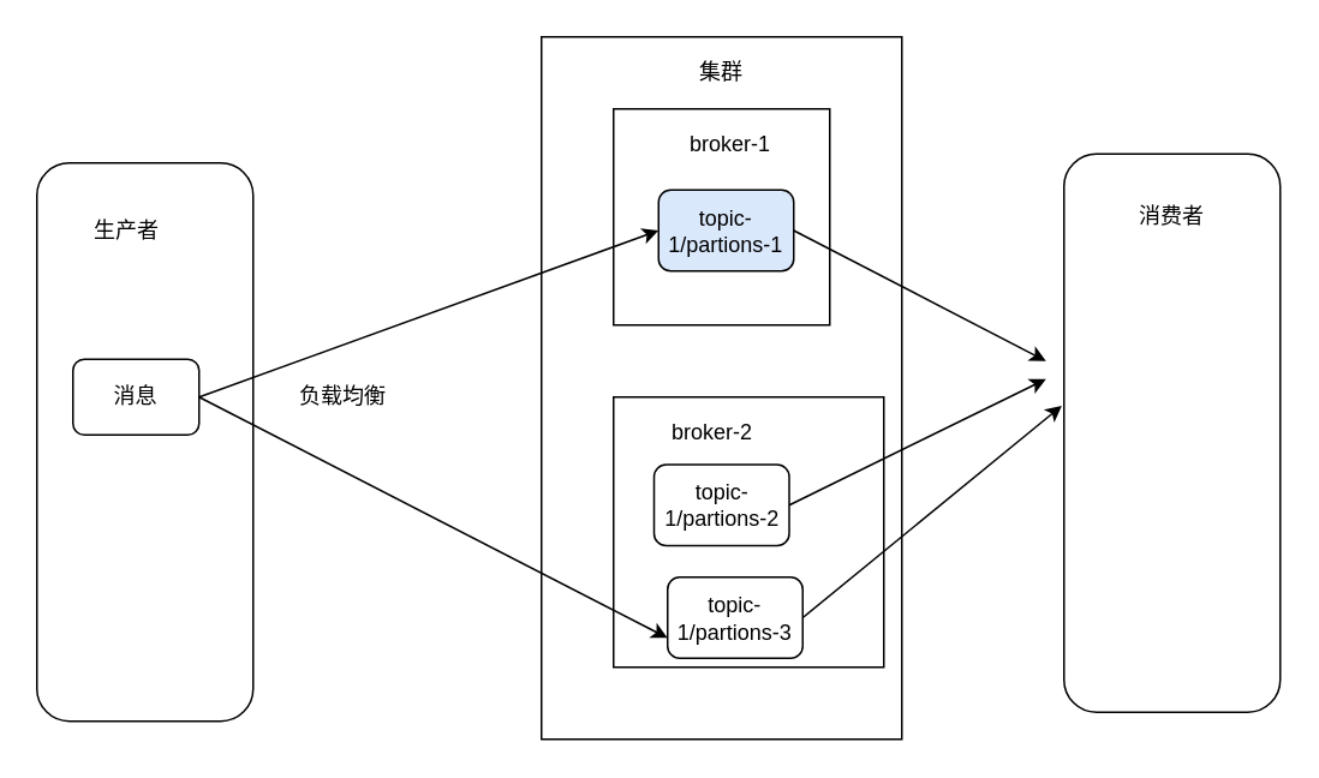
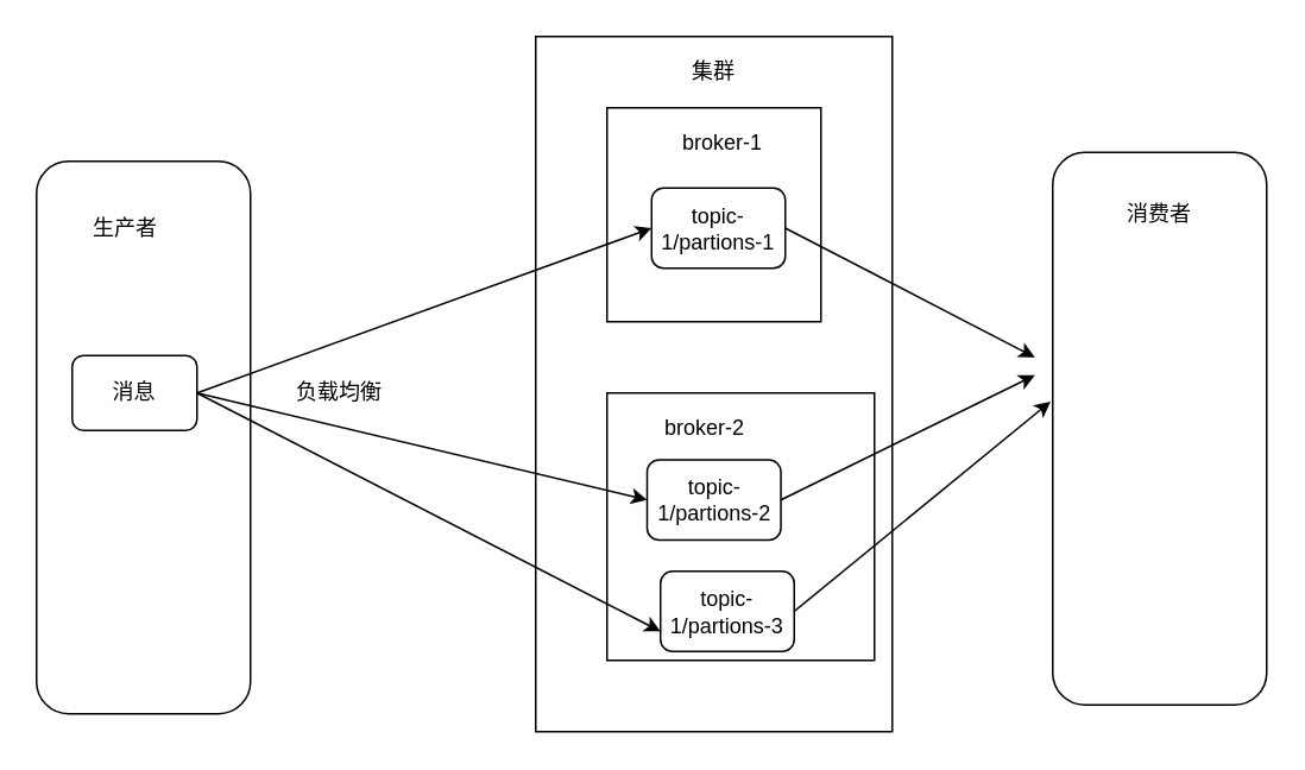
  <mxCell id="0" />
  <mxCell id="1" parent="0" />
  <mxCell id="2" value="" style="rounded=0;whiteSpace=wrap;html=1;" vertex="1" parent="1"><mxGeometry x="300" y="20" width="200" height="390" as="geometry" /></mxCell>
  <mxCell id="3" value="集群" style="text;html=1;strokeColor=none;fillColor=none;align=center;verticalAlign=middle;whiteSpace=wrap;rounded=0;" vertex="1" parent="1"><mxGeometry x="380" y="30" width="40" height="20" as="geometry" /></mxCell>
  <mxCell id="4" value="" style="whiteSpace=wrap;html=1;aspect=fixed;" vertex="1" parent="1"><mxGeometry x="340" y="60" width="120" height="120" as="geometry" /></mxCell>
  <mxCell id="5" value="" style="whiteSpace=wrap;html=1;aspect=fixed;" vertex="1" parent="1"><mxGeometry x="340" y="220" width="150" height="150" as="geometry" /></mxCell>
  <mxCell id="6" value="broker-1" style="text;html=1;strokeColor=none;fillColor=none;align=center;verticalAlign=middle;whiteSpace=wrap;rounded=0;" vertex="1" parent="1"><mxGeometry x="380" y="70" width="50" height="20" as="geometry" /></mxCell>
  <mxCell id="7" value="broker-2" style="text;html=1;strokeColor=none;fillColor=none;align=center;verticalAlign=middle;whiteSpace=wrap;rounded=0;" vertex="1" parent="1"><mxGeometry x="370" y="230" width="50" height="20" as="geometry" /></mxCell>
- <mxCell id="8" value="topic-1/partions-1" style="rounded=1;whiteSpace=wrap;html=1;fillColor=#dae8fc;" vertex="1" parent="1"><mxGeometry x="365" y="105" width="75" height="45" as="geometry" /></mxCell>
+ <mxCell id="8" value="topic-1/partions-1" style="rounded=1;whiteSpace=wrap;html=1;" vertex="1" parent="1"><mxGeometry x="365" y="105" width="75" height="45" as="geometry" /></mxCell>
  <mxCell id="9" value="topic-1/partions-3" style="rounded=1;whiteSpace=wrap;html=1;" vertex="1" parent="1"><mxGeometry x="370" y="320" width="75" height="45" as="geometry" /></mxCell>
  <mxCell id="10" value="topic-1/partions-2" style="rounded=1;whiteSpace=wrap;html=1;" vertex="1" parent="1"><mxGeometry x="362.5" y="257.5" width="75" height="45" as="geometry" /></mxCell>
  <mxCell id="11" value="" style="rounded=1;whiteSpace=wrap;html=1;" vertex="1" parent="1"><mxGeometry x="20" y="90" width="120" height="310" as="geometry" /></mxCell>
  <mxCell id="12" value="消息" style="rounded=1;whiteSpace=wrap;html=1;" vertex="1" parent="1"><mxGeometry x="40" y="199" width="70" height="42" as="geometry" /></mxCell>
  <mxCell id="13" value="生产者" style="text;html=1;strokeColor=none;fillColor=none;align=center;verticalAlign=middle;whiteSpace=wrap;rounded=0;" vertex="1" parent="1"><mxGeometry x="50" y="118" width="40" height="20" as="geometry" /></mxCell>
  <mxCell id="14" value="" style="endArrow=classic;html=1;entryX=0;entryY=0.5;entryDx=0;entryDy=0;exitX=1;exitY=0.5;exitDx=0;exitDy=0;" edge="1" parent="1" source="12" target="8"><mxGeometry width="50" height="50" relative="1" as="geometry"><mxPoint x="170" y="200" as="sourcePoint" /><mxPoint x="220" y="150" as="targetPoint" /></mxGeometry></mxCell>
+ <mxCell id="15" value="" style="endArrow=classic;html=1;entryX=0;entryY=0.5;entryDx=0;entryDy=0;exitX=1;exitY=0.5;exitDx=0;exitDy=0;" edge="1" parent="1" source="12" target="10"><mxGeometry width="50" height="50" relative="1" as="geometry"><mxPoint x="160" y="280" as="sourcePoint" /><mxPoint x="210" y="230" as="targetPoint" /></mxGeometry></mxCell>
  <mxCell id="16" value="" style="endArrow=classic;html=1;entryX=0;entryY=0.75;entryDx=0;entryDy=0;" edge="1" parent="1" target="9"><mxGeometry width="50" height="50" relative="1" as="geometry"><mxPoint x="110" y="220" as="sourcePoint" /><mxPoint x="190" y="250" as="targetPoint" /></mxGeometry></mxCell>
  <mxCell id="17" value="负载均衡" style="text;html=1;strokeColor=none;fillColor=none;align=center;verticalAlign=middle;whiteSpace=wrap;rounded=0;" vertex="1" parent="1"><mxGeometry x="160" y="210" width="60" height="20" as="geometry" /></mxCell>
  <mxCell id="18" value="" style="rounded=1;whiteSpace=wrap;html=1;" vertex="1" parent="1"><mxGeometry x="590" y="85" width="120" height="310" as="geometry" /></mxCell>
  <mxCell id="19" value="消费者" style="text;html=1;strokeColor=none;fillColor=none;align=center;verticalAlign=middle;whiteSpace=wrap;rounded=0;" vertex="1" parent="1"><mxGeometry x="630" y="110" width="40" height="20" as="geometry" /></mxCell>
  <mxCell id="20" value="" style="endArrow=classic;html=1;exitX=1;exitY=0.5;exitDx=0;exitDy=0;" edge="1" parent="1" source="8"><mxGeometry width="50" height="50" relative="1" as="geometry"><mxPoint x="490" y="120" as="sourcePoint" /><mxPoint x="580" y="200" as="targetPoint" /></mxGeometry></mxCell>
  <mxCell id="21" value="" style="endArrow=classic;html=1;exitX=1;exitY=0.5;exitDx=0;exitDy=0;" edge="1" parent="1" source="10"><mxGeometry width="50" height="50" relative="1" as="geometry"><mxPoint x="450.118" y="137.059" as="sourcePoint" /><mxPoint x="580" y="210" as="targetPoint" /></mxGeometry></mxCell>
  <mxCell id="22" value="" style="endArrow=classic;html=1;entryX=-0.01;entryY=0.451;entryDx=0;entryDy=0;exitX=1;exitY=0.5;exitDx=0;exitDy=0;entryPerimeter=0;" edge="1" parent="1" source="9" target="18"><mxGeometry width="50" height="50" relative="1" as="geometry"><mxPoint x="460.118" y="147.059" as="sourcePoint" /><mxPoint x="609.529" y="182.353" as="targetPoint" /></mxGeometry></mxCell>
